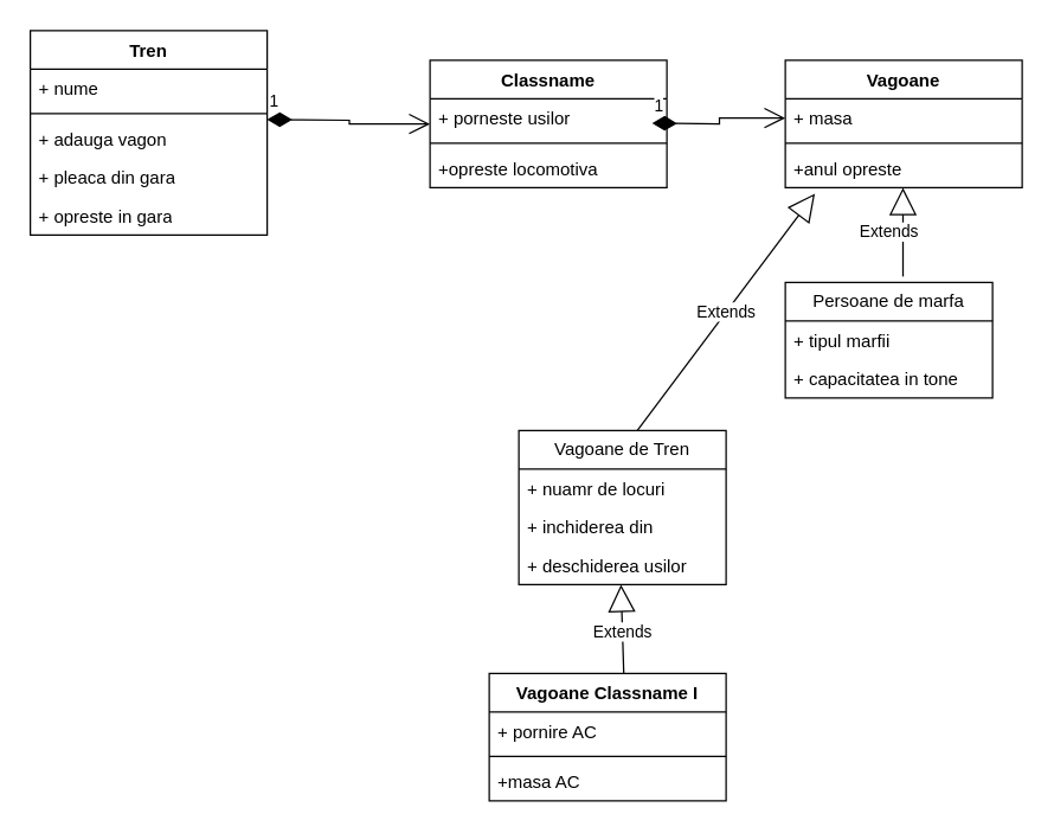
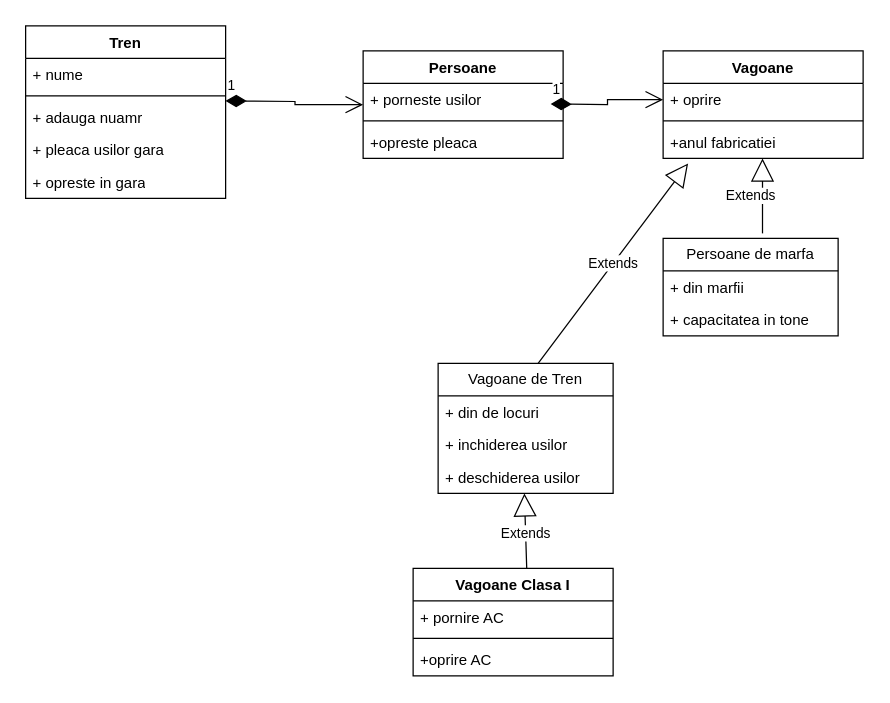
  <mxCell id="0" />
  <mxCell id="1" parent="0" />
  <mxCell id="2" value="Tren" style="swimlane;fontStyle=1;align=center;verticalAlign=top;childLayout=stackLayout;horizontal=1;startSize=26;horizontalStack=0;resizeParent=1;resizeParentMax=0;resizeLast=0;collapsible=1;marginBottom=0;whiteSpace=wrap;html=1;" vertex="1" parent="1"><mxGeometry x="20" y="20" width="160" height="138" as="geometry" /></mxCell>
  <mxCell id="3" value="+ nume" style="text;strokeColor=none;fillColor=none;align=left;verticalAlign=top;spacingLeft=4;spacingRight=4;overflow=hidden;rotatable=0;points=[[0,0.5],[1,0.5]];portConstraint=eastwest;whiteSpace=wrap;html=1;" vertex="1" parent="2"><mxGeometry y="26" width="160" height="26" as="geometry" /></mxCell>
  <mxCell id="4" value="" style="line;strokeWidth=1;fillColor=none;align=left;verticalAlign=middle;spacingTop=-1;spacingLeft=3;spacingRight=3;rotatable=0;labelPosition=right;points=[];portConstraint=eastwest;strokeColor=inherit;" vertex="1" parent="2"><mxGeometry y="52" width="160" height="8" as="geometry" /></mxCell>
- <mxCell id="5" value="+ adauga vagon" style="text;strokeColor=none;fillColor=none;align=left;verticalAlign=top;spacingLeft=4;spacingRight=4;overflow=hidden;rotatable=0;points=[[0,0.5],[1,0.5]];portConstraint=eastwest;whiteSpace=wrap;html=1;" vertex="1" parent="2"><mxGeometry y="60" width="160" height="26" as="geometry" /></mxCell>
- <mxCell id="6" value="+ pleaca din gara" style="text;strokeColor=none;fillColor=none;align=left;verticalAlign=top;spacingLeft=4;spacingRight=4;overflow=hidden;rotatable=0;points=[[0,0.5],[1,0.5]];portConstraint=eastwest;whiteSpace=wrap;html=1;" vertex="1" parent="2"><mxGeometry y="86" width="160" height="26" as="geometry" /></mxCell>
+ <mxCell id="5" value="+ adauga nuamr" style="text;strokeColor=none;fillColor=none;align=left;verticalAlign=top;spacingLeft=4;spacingRight=4;overflow=hidden;rotatable=0;points=[[0,0.5],[1,0.5]];portConstraint=eastwest;whiteSpace=wrap;html=1;" vertex="1" parent="2"><mxGeometry y="60" width="160" height="26" as="geometry" /></mxCell>
+ <mxCell id="6" value="+ pleaca usilor gara" style="text;strokeColor=none;fillColor=none;align=left;verticalAlign=top;spacingLeft=4;spacingRight=4;overflow=hidden;rotatable=0;points=[[0,0.5],[1,0.5]];portConstraint=eastwest;whiteSpace=wrap;html=1;" vertex="1" parent="2"><mxGeometry y="86" width="160" height="26" as="geometry" /></mxCell>
  <mxCell id="7" value="+ opreste in gara" style="text;strokeColor=none;fillColor=none;align=left;verticalAlign=top;spacingLeft=4;spacingRight=4;overflow=hidden;rotatable=0;points=[[0,0.5],[1,0.5]];portConstraint=eastwest;whiteSpace=wrap;html=1;" vertex="1" parent="2"><mxGeometry y="112" width="160" height="26" as="geometry" /></mxCell>
  <mxCell id="8" value="1" style="endArrow=open;html=1;endSize=12;startArrow=diamondThin;startSize=14;startFill=1;edgeStyle=orthogonalEdgeStyle;align=left;verticalAlign=bottom;rounded=0;" edge="1" parent="1" target="9"><mxGeometry x="-1" y="3" relative="1" as="geometry"><mxPoint x="180" y="80" as="sourcePoint" /><mxPoint x="340" y="80" as="targetPoint" /></mxGeometry></mxCell>
- <mxCell id="9" value="Classname" style="swimlane;fontStyle=1;align=center;verticalAlign=top;childLayout=stackLayout;horizontal=1;startSize=26;horizontalStack=0;resizeParent=1;resizeParentMax=0;resizeLast=0;collapsible=1;marginBottom=0;whiteSpace=wrap;html=1;" vertex="1" parent="1"><mxGeometry x="290" y="40" width="160" height="86" as="geometry" /></mxCell>
+ <mxCell id="9" value="Persoane" style="swimlane;fontStyle=1;align=center;verticalAlign=top;childLayout=stackLayout;horizontal=1;startSize=26;horizontalStack=0;resizeParent=1;resizeParentMax=0;resizeLast=0;collapsible=1;marginBottom=0;whiteSpace=wrap;html=1;" vertex="1" parent="1"><mxGeometry x="290" y="40" width="160" height="86" as="geometry" /></mxCell>
  <mxCell id="10" value="+ porneste usilor" style="text;strokeColor=none;fillColor=none;align=left;verticalAlign=top;spacingLeft=4;spacingRight=4;overflow=hidden;rotatable=0;points=[[0,0.5],[1,0.5]];portConstraint=eastwest;whiteSpace=wrap;html=1;" vertex="1" parent="9"><mxGeometry y="26" width="160" height="26" as="geometry" /></mxCell>
  <mxCell id="11" value="" style="line;strokeWidth=1;fillColor=none;align=left;verticalAlign=middle;spacingTop=-1;spacingLeft=3;spacingRight=3;rotatable=0;labelPosition=right;points=[];portConstraint=eastwest;strokeColor=inherit;" vertex="1" parent="9"><mxGeometry y="52" width="160" height="8" as="geometry" /></mxCell>
- <mxCell id="12" value="+opreste locomotiva" style="text;strokeColor=none;fillColor=none;align=left;verticalAlign=top;spacingLeft=4;spacingRight=4;overflow=hidden;rotatable=0;points=[[0,0.5],[1,0.5]];portConstraint=eastwest;whiteSpace=wrap;html=1;" vertex="1" parent="9"><mxGeometry y="60" width="160" height="26" as="geometry" /></mxCell>
+ <mxCell id="12" value="+opreste pleaca" style="text;strokeColor=none;fillColor=none;align=left;verticalAlign=top;spacingLeft=4;spacingRight=4;overflow=hidden;rotatable=0;points=[[0,0.5],[1,0.5]];portConstraint=eastwest;whiteSpace=wrap;html=1;" vertex="1" parent="9"><mxGeometry y="60" width="160" height="26" as="geometry" /></mxCell>
  <mxCell id="13" value="Vagoane" style="swimlane;fontStyle=1;align=center;verticalAlign=top;childLayout=stackLayout;horizontal=1;startSize=26;horizontalStack=0;resizeParent=1;resizeParentMax=0;resizeLast=0;collapsible=1;marginBottom=0;whiteSpace=wrap;html=1;" vertex="1" parent="1"><mxGeometry x="530" y="40" width="160" height="86" as="geometry" /></mxCell>
- <mxCell id="14" value="+ masa" style="text;strokeColor=none;fillColor=none;align=left;verticalAlign=top;spacingLeft=4;spacingRight=4;overflow=hidden;rotatable=0;points=[[0,0.5],[1,0.5]];portConstraint=eastwest;whiteSpace=wrap;html=1;" vertex="1" parent="13"><mxGeometry y="26" width="160" height="26" as="geometry" /></mxCell>
+ <mxCell id="14" value="+ oprire" style="text;strokeColor=none;fillColor=none;align=left;verticalAlign=top;spacingLeft=4;spacingRight=4;overflow=hidden;rotatable=0;points=[[0,0.5],[1,0.5]];portConstraint=eastwest;whiteSpace=wrap;html=1;" vertex="1" parent="13"><mxGeometry y="26" width="160" height="26" as="geometry" /></mxCell>
  <mxCell id="15" value="" style="line;strokeWidth=1;fillColor=none;align=left;verticalAlign=middle;spacingTop=-1;spacingLeft=3;spacingRight=3;rotatable=0;labelPosition=right;points=[];portConstraint=eastwest;strokeColor=inherit;" vertex="1" parent="13"><mxGeometry y="52" width="160" height="8" as="geometry" /></mxCell>
- <mxCell id="16" value="+anul opreste" style="text;strokeColor=none;fillColor=none;align=left;verticalAlign=top;spacingLeft=4;spacingRight=4;overflow=hidden;rotatable=0;points=[[0,0.5],[1,0.5]];portConstraint=eastwest;whiteSpace=wrap;html=1;" vertex="1" parent="13"><mxGeometry y="60" width="160" height="26" as="geometry" /></mxCell>
+ <mxCell id="16" value="+anul fabricatiei" style="text;strokeColor=none;fillColor=none;align=left;verticalAlign=top;spacingLeft=4;spacingRight=4;overflow=hidden;rotatable=0;points=[[0,0.5],[1,0.5]];portConstraint=eastwest;whiteSpace=wrap;html=1;" vertex="1" parent="13"><mxGeometry y="60" width="160" height="26" as="geometry" /></mxCell>
  <mxCell id="17" value="1" style="endArrow=open;html=1;endSize=12;startArrow=diamondThin;startSize=14;startFill=1;edgeStyle=orthogonalEdgeStyle;align=left;verticalAlign=bottom;rounded=0;" edge="1" parent="1" target="14"><mxGeometry x="-1" y="3" relative="1" as="geometry"><mxPoint x="440" y="82.5" as="sourcePoint" /><mxPoint x="510" y="83" as="targetPoint" /></mxGeometry></mxCell>
  <mxCell id="18" value="Extends" style="endArrow=block;endSize=16;endFill=0;html=1;rounded=0;" edge="1" parent="1"><mxGeometry y="10" width="160" relative="1" as="geometry"><mxPoint x="609.5" y="186" as="sourcePoint" /><mxPoint x="609.5" y="126" as="targetPoint" /><mxPoint as="offset" /></mxGeometry></mxCell>
  <mxCell id="19" value="Persoane de marfa" style="swimlane;fontStyle=0;childLayout=stackLayout;horizontal=1;startSize=26;fillColor=none;horizontalStack=0;resizeParent=1;resizeParentMax=0;resizeLast=0;collapsible=1;marginBottom=0;whiteSpace=wrap;html=1;" vertex="1" parent="1"><mxGeometry x="530" y="190" width="140" height="78" as="geometry" /></mxCell>
- <mxCell id="20" value="+ tipul marfii" style="text;strokeColor=none;fillColor=none;align=left;verticalAlign=top;spacingLeft=4;spacingRight=4;overflow=hidden;rotatable=0;points=[[0,0.5],[1,0.5]];portConstraint=eastwest;whiteSpace=wrap;html=1;" vertex="1" parent="19"><mxGeometry y="26" width="140" height="26" as="geometry" /></mxCell>
+ <mxCell id="20" value="+ din marfii" style="text;strokeColor=none;fillColor=none;align=left;verticalAlign=top;spacingLeft=4;spacingRight=4;overflow=hidden;rotatable=0;points=[[0,0.5],[1,0.5]];portConstraint=eastwest;whiteSpace=wrap;html=1;" vertex="1" parent="19"><mxGeometry y="26" width="140" height="26" as="geometry" /></mxCell>
  <mxCell id="21" value="+ capacitatea in tone" style="text;strokeColor=none;fillColor=none;align=left;verticalAlign=top;spacingLeft=4;spacingRight=4;overflow=hidden;rotatable=0;points=[[0,0.5],[1,0.5]];portConstraint=eastwest;whiteSpace=wrap;html=1;" vertex="1" parent="19"><mxGeometry y="52" width="140" height="26" as="geometry" /></mxCell>
  <mxCell id="22" value="Extends" style="endArrow=block;endSize=16;endFill=0;html=1;rounded=0;entryX=0.125;entryY=1.154;entryDx=0;entryDy=0;entryPerimeter=0;" edge="1" parent="1" target="16"><mxGeometry width="160" relative="1" as="geometry"><mxPoint x="430" y="290" as="sourcePoint" /><mxPoint x="450" y="280" as="targetPoint" /></mxGeometry></mxCell>
  <mxCell id="23" value="Vagoane de Tren" style="swimlane;fontStyle=0;childLayout=stackLayout;horizontal=1;startSize=26;fillColor=none;horizontalStack=0;resizeParent=1;resizeParentMax=0;resizeLast=0;collapsible=1;marginBottom=0;whiteSpace=wrap;html=1;" vertex="1" parent="1"><mxGeometry x="350" y="290" width="140" height="104" as="geometry" /></mxCell>
- <mxCell id="24" value="+ nuamr de locuri" style="text;strokeColor=none;fillColor=none;align=left;verticalAlign=top;spacingLeft=4;spacingRight=4;overflow=hidden;rotatable=0;points=[[0,0.5],[1,0.5]];portConstraint=eastwest;whiteSpace=wrap;html=1;" vertex="1" parent="23"><mxGeometry y="26" width="140" height="26" as="geometry" /></mxCell>
- <mxCell id="25" value="+ inchiderea din" style="text;strokeColor=none;fillColor=none;align=left;verticalAlign=top;spacingLeft=4;spacingRight=4;overflow=hidden;rotatable=0;points=[[0,0.5],[1,0.5]];portConstraint=eastwest;whiteSpace=wrap;html=1;" vertex="1" parent="23"><mxGeometry y="52" width="140" height="26" as="geometry" /></mxCell>
+ <mxCell id="24" value="+ din de locuri" style="text;strokeColor=none;fillColor=none;align=left;verticalAlign=top;spacingLeft=4;spacingRight=4;overflow=hidden;rotatable=0;points=[[0,0.5],[1,0.5]];portConstraint=eastwest;whiteSpace=wrap;html=1;" vertex="1" parent="23"><mxGeometry y="26" width="140" height="26" as="geometry" /></mxCell>
+ <mxCell id="25" value="+ inchiderea usilor" style="text;strokeColor=none;fillColor=none;align=left;verticalAlign=top;spacingLeft=4;spacingRight=4;overflow=hidden;rotatable=0;points=[[0,0.5],[1,0.5]];portConstraint=eastwest;whiteSpace=wrap;html=1;" vertex="1" parent="23"><mxGeometry y="52" width="140" height="26" as="geometry" /></mxCell>
  <mxCell id="26" value="+ deschiderea usilor" style="text;strokeColor=none;fillColor=none;align=left;verticalAlign=top;spacingLeft=4;spacingRight=4;overflow=hidden;rotatable=0;points=[[0,0.5],[1,0.5]];portConstraint=eastwest;whiteSpace=wrap;html=1;" vertex="1" parent="23"><mxGeometry y="78" width="140" height="26" as="geometry" /></mxCell>
  <mxCell id="27" value="Extends" style="endArrow=block;endSize=16;endFill=0;html=1;rounded=0;entryX=0.557;entryY=1.069;entryDx=0;entryDy=0;entryPerimeter=0;" edge="1" parent="1"><mxGeometry width="160" relative="1" as="geometry"><mxPoint x="421.01" y="458.21" as="sourcePoint" /><mxPoint x="418.99" y="394.004" as="targetPoint" /><Array as="points" /></mxGeometry></mxCell>
- <mxCell id="28" value="Vagoane Classname I" style="swimlane;fontStyle=1;align=center;verticalAlign=top;childLayout=stackLayout;horizontal=1;startSize=26;horizontalStack=0;resizeParent=1;resizeParentMax=0;resizeLast=0;collapsible=1;marginBottom=0;whiteSpace=wrap;html=1;" vertex="1" parent="1"><mxGeometry x="330" y="454" width="160" height="86" as="geometry" /></mxCell>
+ <mxCell id="28" value="Vagoane Clasa I" style="swimlane;fontStyle=1;align=center;verticalAlign=top;childLayout=stackLayout;horizontal=1;startSize=26;horizontalStack=0;resizeParent=1;resizeParentMax=0;resizeLast=0;collapsible=1;marginBottom=0;whiteSpace=wrap;html=1;" vertex="1" parent="1"><mxGeometry x="330" y="454" width="160" height="86" as="geometry" /></mxCell>
  <mxCell id="29" value="+ pornire AC" style="text;strokeColor=none;fillColor=none;align=left;verticalAlign=top;spacingLeft=4;spacingRight=4;overflow=hidden;rotatable=0;points=[[0,0.5],[1,0.5]];portConstraint=eastwest;whiteSpace=wrap;html=1;" vertex="1" parent="28"><mxGeometry y="26" width="160" height="26" as="geometry" /></mxCell>
  <mxCell id="30" value="" style="line;strokeWidth=1;fillColor=none;align=left;verticalAlign=middle;spacingTop=-1;spacingLeft=3;spacingRight=3;rotatable=0;labelPosition=right;points=[];portConstraint=eastwest;strokeColor=inherit;" vertex="1" parent="28"><mxGeometry y="52" width="160" height="8" as="geometry" /></mxCell>
- <mxCell id="31" value="+masa AC" style="text;strokeColor=none;fillColor=none;align=left;verticalAlign=top;spacingLeft=4;spacingRight=4;overflow=hidden;rotatable=0;points=[[0,0.5],[1,0.5]];portConstraint=eastwest;whiteSpace=wrap;html=1;" vertex="1" parent="28"><mxGeometry y="60" width="160" height="26" as="geometry" /></mxCell>
+ <mxCell id="31" value="+oprire AC" style="text;strokeColor=none;fillColor=none;align=left;verticalAlign=top;spacingLeft=4;spacingRight=4;overflow=hidden;rotatable=0;points=[[0,0.5],[1,0.5]];portConstraint=eastwest;whiteSpace=wrap;html=1;" vertex="1" parent="28"><mxGeometry y="60" width="160" height="26" as="geometry" /></mxCell>
